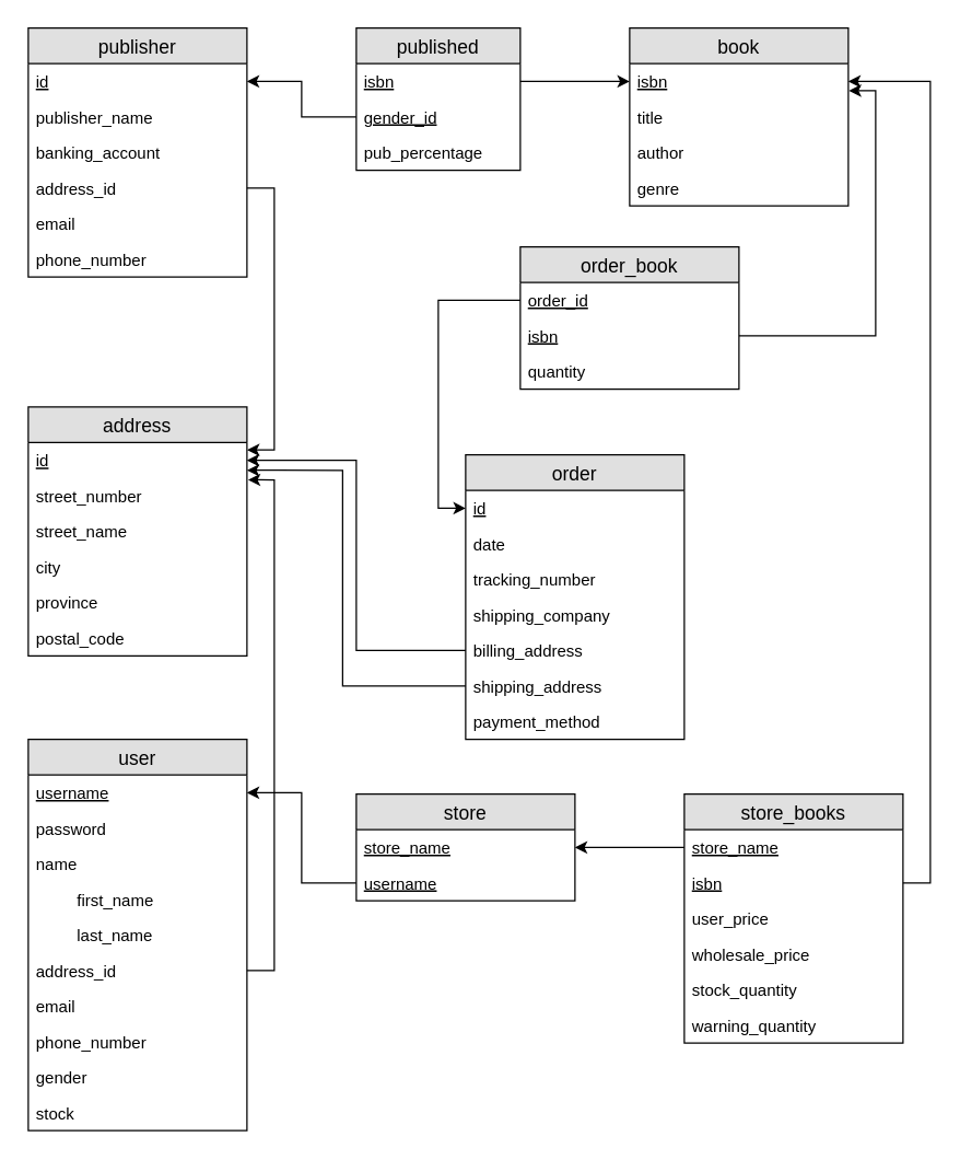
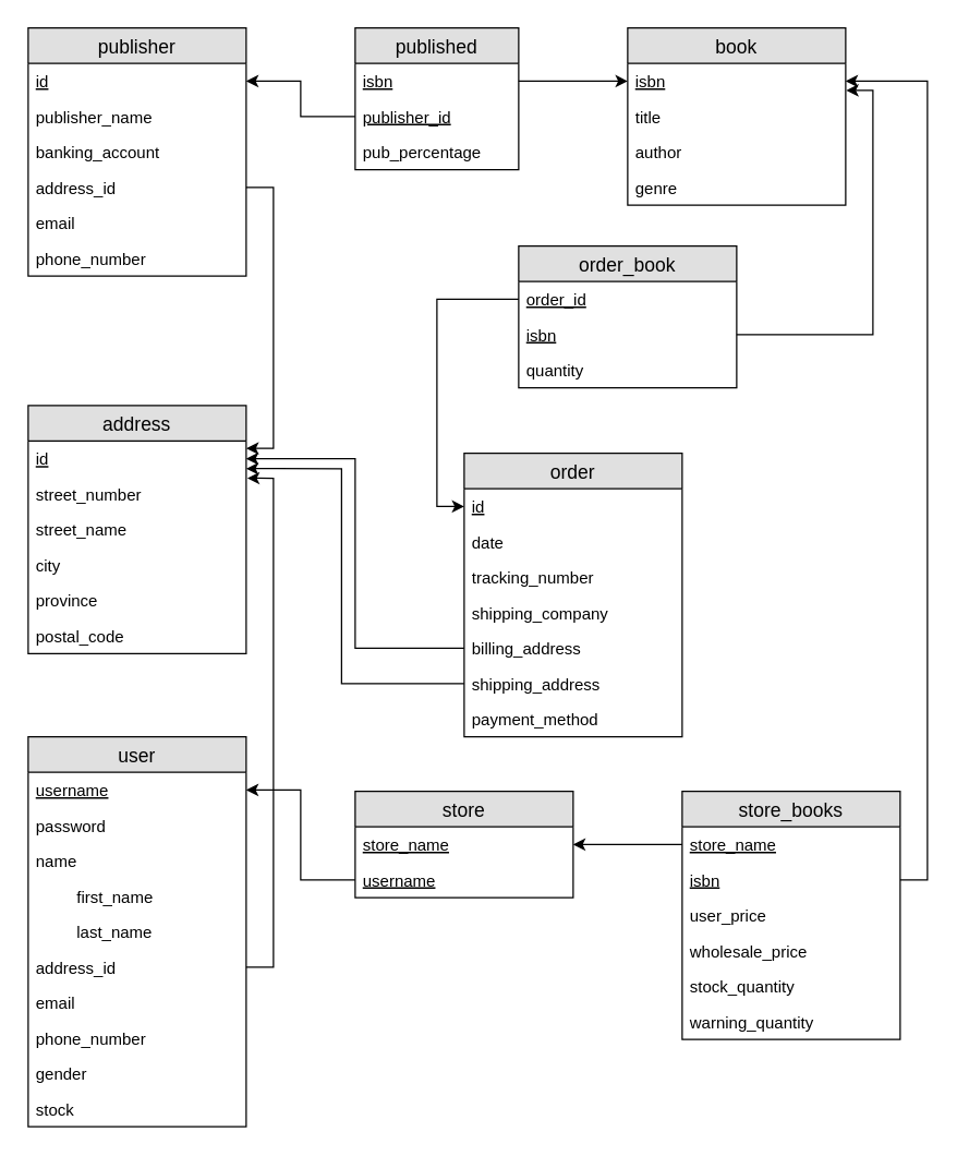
  <mxCell id="0" />
  <mxCell id="1" parent="0" />
  <mxCell id="2" value="publisher" style="swimlane;fontStyle=0;childLayout=stackLayout;horizontal=1;startSize=26;fillColor=#e0e0e0;horizontalStack=0;resizeParent=1;resizeParentMax=0;resizeLast=0;collapsible=1;marginBottom=0;swimlaneFillColor=#ffffff;align=center;fontSize=14;" parent="1" vertex="1"><mxGeometry x="20" y="20" width="160" height="182" as="geometry" /></mxCell>
  <mxCell id="3" value="id" style="text;strokeColor=none;fillColor=none;spacingLeft=4;spacingRight=4;overflow=hidden;rotatable=0;points=[[0,0.5],[1,0.5]];portConstraint=eastwest;fontSize=12;fontStyle=4" parent="2" vertex="1"><mxGeometry y="26" width="160" height="26" as="geometry" /></mxCell>
  <mxCell id="4" value="publisher_name" style="text;strokeColor=none;fillColor=none;spacingLeft=4;spacingRight=4;overflow=hidden;rotatable=0;points=[[0,0.5],[1,0.5]];portConstraint=eastwest;fontSize=12;" parent="2" vertex="1"><mxGeometry y="52" width="160" height="26" as="geometry" /></mxCell>
  <mxCell id="5" value="banking_account" style="text;strokeColor=none;fillColor=none;spacingLeft=4;spacingRight=4;overflow=hidden;rotatable=0;points=[[0,0.5],[1,0.5]];portConstraint=eastwest;fontSize=12;" parent="2" vertex="1"><mxGeometry y="78" width="160" height="26" as="geometry" /></mxCell>
  <mxCell id="6" value="address_id" style="text;strokeColor=none;fillColor=none;spacingLeft=4;spacingRight=4;overflow=hidden;rotatable=0;points=[[0,0.5],[1,0.5]];portConstraint=eastwest;fontSize=12;" vertex="1" parent="2"><mxGeometry y="104" width="160" height="26" as="geometry" /></mxCell>
  <mxCell id="7" value="email" style="text;strokeColor=none;fillColor=none;spacingLeft=4;spacingRight=4;overflow=hidden;rotatable=0;points=[[0,0.5],[1,0.5]];portConstraint=eastwest;fontSize=12;" parent="2" vertex="1"><mxGeometry y="130" width="160" height="26" as="geometry" /></mxCell>
  <mxCell id="8" value="phone_number" style="text;strokeColor=none;fillColor=none;spacingLeft=4;spacingRight=4;overflow=hidden;rotatable=0;points=[[0,0.5],[1,0.5]];portConstraint=eastwest;fontSize=12;" parent="2" vertex="1"><mxGeometry y="156" width="160" height="26" as="geometry" /></mxCell>
  <mxCell id="9" value="book" style="swimlane;fontStyle=0;childLayout=stackLayout;horizontal=1;startSize=26;fillColor=#e0e0e0;horizontalStack=0;resizeParent=1;resizeParentMax=0;resizeLast=0;collapsible=1;marginBottom=0;swimlaneFillColor=#ffffff;align=center;fontSize=14;" parent="1" vertex="1"><mxGeometry x="460" y="20" width="160" height="130" as="geometry" /></mxCell>
  <mxCell id="10" value="isbn" style="text;strokeColor=none;fillColor=none;spacingLeft=4;spacingRight=4;overflow=hidden;rotatable=0;points=[[0,0.5],[1,0.5]];portConstraint=eastwest;fontSize=12;fontStyle=4" parent="9" vertex="1"><mxGeometry y="26" width="160" height="26" as="geometry" /></mxCell>
  <mxCell id="11" value="title" style="text;strokeColor=none;fillColor=none;spacingLeft=4;spacingRight=4;overflow=hidden;rotatable=0;points=[[0,0.5],[1,0.5]];portConstraint=eastwest;fontSize=12;" parent="9" vertex="1"><mxGeometry y="52" width="160" height="26" as="geometry" /></mxCell>
  <mxCell id="12" value="author" style="text;strokeColor=none;fillColor=none;spacingLeft=4;spacingRight=4;overflow=hidden;rotatable=0;points=[[0,0.5],[1,0.5]];portConstraint=eastwest;fontSize=12;" parent="9" vertex="1"><mxGeometry y="78" width="160" height="26" as="geometry" /></mxCell>
  <mxCell id="13" value="genre" style="text;strokeColor=none;fillColor=none;spacingLeft=4;spacingRight=4;overflow=hidden;rotatable=0;points=[[0,0.5],[1,0.5]];portConstraint=eastwest;fontSize=12;" parent="9" vertex="1"><mxGeometry y="104" width="160" height="26" as="geometry" /></mxCell>
  <mxCell id="14" value="order" style="swimlane;fontStyle=0;childLayout=stackLayout;horizontal=1;startSize=26;fillColor=#e0e0e0;horizontalStack=0;resizeParent=1;resizeParentMax=0;resizeLast=0;collapsible=1;marginBottom=0;swimlaneFillColor=#ffffff;align=center;fontSize=14;" parent="1" vertex="1"><mxGeometry x="340" y="332" width="160" height="208" as="geometry" /></mxCell>
  <mxCell id="15" value="id" style="text;strokeColor=none;fillColor=none;spacingLeft=4;spacingRight=4;overflow=hidden;rotatable=0;points=[[0,0.5],[1,0.5]];portConstraint=eastwest;fontSize=12;fontStyle=4" parent="14" vertex="1"><mxGeometry y="26" width="160" height="26" as="geometry" /></mxCell>
  <mxCell id="16" value="date" style="text;strokeColor=none;fillColor=none;spacingLeft=4;spacingRight=4;overflow=hidden;rotatable=0;points=[[0,0.5],[1,0.5]];portConstraint=eastwest;fontSize=12;" parent="14" vertex="1"><mxGeometry y="52" width="160" height="26" as="geometry" /></mxCell>
  <mxCell id="17" value="tracking_number" style="text;strokeColor=none;fillColor=none;spacingLeft=4;spacingRight=4;overflow=hidden;rotatable=0;points=[[0,0.5],[1,0.5]];portConstraint=eastwest;fontSize=12;" parent="14" vertex="1"><mxGeometry y="78" width="160" height="26" as="geometry" /></mxCell>
  <mxCell id="18" value="shipping_company" style="text;strokeColor=none;fillColor=none;spacingLeft=4;spacingRight=4;overflow=hidden;rotatable=0;points=[[0,0.5],[1,0.5]];portConstraint=eastwest;fontSize=12;" parent="14" vertex="1"><mxGeometry y="104" width="160" height="26" as="geometry" /></mxCell>
  <mxCell id="19" value="billing_address" style="text;strokeColor=none;fillColor=none;spacingLeft=4;spacingRight=4;overflow=hidden;rotatable=0;points=[[0,0.5],[1,0.5]];portConstraint=eastwest;fontSize=12;" vertex="1" parent="14"><mxGeometry y="130" width="160" height="26" as="geometry" /></mxCell>
  <mxCell id="20" value="shipping_address" style="text;strokeColor=none;fillColor=none;spacingLeft=4;spacingRight=4;overflow=hidden;rotatable=0;points=[[0,0.5],[1,0.5]];portConstraint=eastwest;fontSize=12;" vertex="1" parent="14"><mxGeometry y="156" width="160" height="26" as="geometry" /></mxCell>
  <mxCell id="21" value="payment_method" style="text;strokeColor=none;fillColor=none;spacingLeft=4;spacingRight=4;overflow=hidden;rotatable=0;points=[[0,0.5],[1,0.5]];portConstraint=eastwest;fontSize=12;" parent="14" vertex="1"><mxGeometry y="182" width="160" height="26" as="geometry" /></mxCell>
  <mxCell id="22" value="user" style="swimlane;fontStyle=0;childLayout=stackLayout;horizontal=1;startSize=26;fillColor=#e0e0e0;horizontalStack=0;resizeParent=1;resizeParentMax=0;resizeLast=0;collapsible=1;marginBottom=0;swimlaneFillColor=#ffffff;align=center;fontSize=14;" parent="1" vertex="1"><mxGeometry x="20" y="540" width="160" height="286" as="geometry" /></mxCell>
  <mxCell id="23" value="username" style="text;strokeColor=none;fillColor=none;spacingLeft=4;spacingRight=4;overflow=hidden;rotatable=0;points=[[0,0.5],[1,0.5]];portConstraint=eastwest;fontSize=12;fontStyle=4" parent="22" vertex="1"><mxGeometry y="26" width="160" height="26" as="geometry" /></mxCell>
  <mxCell id="24" value="password" style="text;strokeColor=none;fillColor=none;spacingLeft=4;spacingRight=4;overflow=hidden;rotatable=0;points=[[0,0.5],[1,0.5]];portConstraint=eastwest;fontSize=12;" parent="22" vertex="1"><mxGeometry y="52" width="160" height="26" as="geometry" /></mxCell>
  <mxCell id="25" value="name" style="text;strokeColor=none;fillColor=none;spacingLeft=4;spacingRight=4;overflow=hidden;rotatable=0;points=[[0,0.5],[1,0.5]];portConstraint=eastwest;fontSize=12;fontStyle=0" parent="22" vertex="1"><mxGeometry y="78" width="160" height="26" as="geometry" /></mxCell>
  <mxCell id="26" value="first_name" style="shape=partialRectangle;top=0;left=0;right=0;bottom=0;align=left;verticalAlign=top;fillColor=none;spacingLeft=34;spacingRight=4;overflow=hidden;rotatable=0;points=[[0,0.5],[1,0.5]];portConstraint=eastwest;dropTarget=0;fontSize=12;" parent="22" vertex="1"><mxGeometry y="104" width="160" height="26" as="geometry" /></mxCell>
  <mxCell id="27" value="" style="shape=partialRectangle;top=0;left=0;bottom=0;right=0;fillColor=none;align=left;verticalAlign=top;spacingLeft=4;spacingRight=4;overflow=hidden;rotatable=0;points=[];portConstraint=eastwest;part=1;fontSize=12;" parent="26" vertex="1" connectable="0"><mxGeometry width="30" height="26" as="geometry" /></mxCell>
  <mxCell id="28" value="last_name" style="shape=partialRectangle;top=0;left=0;right=0;bottom=0;align=left;verticalAlign=top;fillColor=none;spacingLeft=34;spacingRight=4;overflow=hidden;rotatable=0;points=[[0,0.5],[1,0.5]];portConstraint=eastwest;dropTarget=0;fontSize=12;" parent="22" vertex="1"><mxGeometry y="130" width="160" height="26" as="geometry" /></mxCell>
  <mxCell id="29" value="" style="shape=partialRectangle;top=0;left=0;bottom=0;right=0;fillColor=none;align=left;verticalAlign=top;spacingLeft=4;spacingRight=4;overflow=hidden;rotatable=0;points=[];portConstraint=eastwest;part=1;fontSize=12;" parent="28" vertex="1" connectable="0"><mxGeometry width="30" height="26" as="geometry" /></mxCell>
  <mxCell id="30" value="address_id" style="text;strokeColor=none;fillColor=none;spacingLeft=4;spacingRight=4;overflow=hidden;rotatable=0;points=[[0,0.5],[1,0.5]];portConstraint=eastwest;fontSize=12;" parent="22" vertex="1"><mxGeometry y="156" width="160" height="26" as="geometry" /></mxCell>
  <mxCell id="31" value="email" style="text;strokeColor=none;fillColor=none;spacingLeft=4;spacingRight=4;overflow=hidden;rotatable=0;points=[[0,0.5],[1,0.5]];portConstraint=eastwest;fontSize=12;" vertex="1" parent="22"><mxGeometry y="182" width="160" height="26" as="geometry" /></mxCell>
  <mxCell id="32" value="phone_number" style="text;strokeColor=none;fillColor=none;spacingLeft=4;spacingRight=4;overflow=hidden;rotatable=0;points=[[0,0.5],[1,0.5]];portConstraint=eastwest;fontSize=12;" parent="22" vertex="1"><mxGeometry y="208" width="160" height="26" as="geometry" /></mxCell>
  <mxCell id="33" value="gender" style="text;strokeColor=none;fillColor=none;spacingLeft=4;spacingRight=4;overflow=hidden;rotatable=0;points=[[0,0.5],[1,0.5]];portConstraint=eastwest;fontSize=12;" parent="22" vertex="1"><mxGeometry y="234" width="160" height="26" as="geometry" /></mxCell>
  <mxCell id="34" value="stock" style="text;strokeColor=none;fillColor=none;spacingLeft=4;spacingRight=4;overflow=hidden;rotatable=0;points=[[0,0.5],[1,0.5]];portConstraint=eastwest;fontSize=12;" parent="22" vertex="1"><mxGeometry y="260" width="160" height="26" as="geometry" /></mxCell>
  <mxCell id="35" value="store" style="swimlane;fontStyle=0;childLayout=stackLayout;horizontal=1;startSize=26;fillColor=#e0e0e0;horizontalStack=0;resizeParent=1;resizeParentMax=0;resizeLast=0;collapsible=1;marginBottom=0;swimlaneFillColor=#ffffff;align=center;fontSize=14;" parent="1" vertex="1"><mxGeometry x="260" y="580" width="160" height="78" as="geometry" /></mxCell>
  <mxCell id="36" value="store_name" style="text;strokeColor=none;fillColor=none;spacingLeft=4;spacingRight=4;overflow=hidden;rotatable=0;points=[[0,0.5],[1,0.5]];portConstraint=eastwest;fontSize=12;fontStyle=4" parent="35" vertex="1"><mxGeometry y="26" width="160" height="26" as="geometry" /></mxCell>
  <mxCell id="37" value="username" style="text;strokeColor=none;fillColor=none;spacingLeft=4;spacingRight=4;overflow=hidden;rotatable=0;points=[[0,0.5],[1,0.5]];portConstraint=eastwest;fontSize=12;fontStyle=4" vertex="1" parent="35"><mxGeometry y="52" width="160" height="26" as="geometry" /></mxCell>
  <mxCell id="38" value="address" style="swimlane;fontStyle=0;childLayout=stackLayout;horizontal=1;startSize=26;fillColor=#e0e0e0;horizontalStack=0;resizeParent=1;resizeParentMax=0;resizeLast=0;collapsible=1;marginBottom=0;swimlaneFillColor=#ffffff;align=center;fontSize=14;" parent="1" vertex="1"><mxGeometry x="20" y="297" width="160" height="182" as="geometry" /></mxCell>
  <mxCell id="39" value="id" style="text;strokeColor=none;fillColor=none;spacingLeft=4;spacingRight=4;overflow=hidden;rotatable=0;points=[[0,0.5],[1,0.5]];portConstraint=eastwest;fontSize=12;fontStyle=4" parent="38" vertex="1"><mxGeometry y="26" width="160" height="26" as="geometry" /></mxCell>
  <mxCell id="40" value="street_number" style="text;strokeColor=none;fillColor=none;spacingLeft=4;spacingRight=4;overflow=hidden;rotatable=0;points=[[0,0.5],[1,0.5]];portConstraint=eastwest;fontSize=12;fontStyle=0" parent="38" vertex="1"><mxGeometry y="52" width="160" height="26" as="geometry" /></mxCell>
  <mxCell id="41" value="street_name" style="text;strokeColor=none;fillColor=none;spacingLeft=4;spacingRight=4;overflow=hidden;rotatable=0;points=[[0,0.5],[1,0.5]];portConstraint=eastwest;fontSize=12;fontStyle=0" parent="38" vertex="1"><mxGeometry y="78" width="160" height="26" as="geometry" /></mxCell>
  <mxCell id="42" value="city" style="text;strokeColor=none;fillColor=none;spacingLeft=4;spacingRight=4;overflow=hidden;rotatable=0;points=[[0,0.5],[1,0.5]];portConstraint=eastwest;fontSize=12;fontStyle=0" parent="38" vertex="1"><mxGeometry y="104" width="160" height="26" as="geometry" /></mxCell>
  <mxCell id="43" value="province" style="text;strokeColor=none;fillColor=none;spacingLeft=4;spacingRight=4;overflow=hidden;rotatable=0;points=[[0,0.5],[1,0.5]];portConstraint=eastwest;fontSize=12;fontStyle=0" parent="38" vertex="1"><mxGeometry y="130" width="160" height="26" as="geometry" /></mxCell>
  <mxCell id="44" value="postal_code" style="text;strokeColor=none;fillColor=none;spacingLeft=4;spacingRight=4;overflow=hidden;rotatable=0;points=[[0,0.5],[1,0.5]];portConstraint=eastwest;fontSize=12;fontStyle=0" parent="38" vertex="1"><mxGeometry y="156" width="160" height="26" as="geometry" /></mxCell>
  <mxCell id="45" value="published" style="swimlane;fontStyle=0;childLayout=stackLayout;horizontal=1;startSize=26;fillColor=#e0e0e0;horizontalStack=0;resizeParent=1;resizeParentMax=0;resizeLast=0;collapsible=1;marginBottom=0;swimlaneFillColor=#ffffff;align=center;fontSize=14;" vertex="1" parent="1"><mxGeometry x="260" y="20" width="120" height="104" as="geometry" /></mxCell>
  <mxCell id="46" value="isbn" style="text;strokeColor=none;fillColor=none;spacingLeft=4;spacingRight=4;overflow=hidden;rotatable=0;points=[[0,0.5],[1,0.5]];portConstraint=eastwest;fontSize=12;fontStyle=4" vertex="1" parent="45"><mxGeometry y="26" width="120" height="26" as="geometry" /></mxCell>
- <mxCell id="47" value="gender_id" style="text;strokeColor=none;fillColor=none;spacingLeft=4;spacingRight=4;overflow=hidden;rotatable=0;points=[[0,0.5],[1,0.5]];portConstraint=eastwest;fontSize=12;fontStyle=4" vertex="1" parent="45"><mxGeometry y="52" width="120" height="26" as="geometry" /></mxCell>
+ <mxCell id="47" value="publisher_id" style="text;strokeColor=none;fillColor=none;spacingLeft=4;spacingRight=4;overflow=hidden;rotatable=0;points=[[0,0.5],[1,0.5]];portConstraint=eastwest;fontSize=12;fontStyle=4" vertex="1" parent="45"><mxGeometry y="52" width="120" height="26" as="geometry" /></mxCell>
  <mxCell id="48" value="pub_percentage" style="text;strokeColor=none;fillColor=none;spacingLeft=4;spacingRight=4;overflow=hidden;rotatable=0;points=[[0,0.5],[1,0.5]];portConstraint=eastwest;fontSize=12;" vertex="1" parent="45"><mxGeometry y="78" width="120" height="26" as="geometry" /></mxCell>
  <mxCell id="49" style="edgeStyle=orthogonalEdgeStyle;rounded=0;orthogonalLoop=1;jettySize=auto;html=1;entryX=0;entryY=0.5;entryDx=0;entryDy=0;" edge="1" parent="1" source="46" target="10"><mxGeometry relative="1" as="geometry" /></mxCell>
  <mxCell id="50" style="edgeStyle=orthogonalEdgeStyle;rounded=0;orthogonalLoop=1;jettySize=auto;html=1;" edge="1" parent="1" source="47" target="3"><mxGeometry relative="1" as="geometry" /></mxCell>
  <mxCell id="51" style="edgeStyle=orthogonalEdgeStyle;rounded=0;orthogonalLoop=1;jettySize=auto;html=1;" edge="1" parent="1" source="19" target="39"><mxGeometry relative="1" as="geometry" /></mxCell>
  <mxCell id="52" style="edgeStyle=orthogonalEdgeStyle;rounded=0;orthogonalLoop=1;jettySize=auto;html=1;entryX=1;entryY=0.78;entryDx=0;entryDy=0;entryPerimeter=0;exitX=0;exitY=0.5;exitDx=0;exitDy=0;" edge="1" parent="1" source="20" target="39"><mxGeometry relative="1" as="geometry"><mxPoint x="250" y="510" as="sourcePoint" /><mxPoint x="200" y="360" as="targetPoint" /><Array as="points"><mxPoint x="250" y="501" /><mxPoint x="250" y="343" /></Array></mxGeometry></mxCell>
  <mxCell id="53" style="edgeStyle=orthogonalEdgeStyle;rounded=0;orthogonalLoop=1;jettySize=auto;html=1;exitX=1;exitY=0.5;exitDx=0;exitDy=0;entryX=1.001;entryY=0.208;entryDx=0;entryDy=0;entryPerimeter=0;" edge="1" parent="1" source="6" target="39"><mxGeometry relative="1" as="geometry" /></mxCell>
  <mxCell id="54" style="edgeStyle=orthogonalEdgeStyle;rounded=0;orthogonalLoop=1;jettySize=auto;html=1;entryX=1.005;entryY=0.049;entryDx=0;entryDy=0;entryPerimeter=0;exitX=1;exitY=0.5;exitDx=0;exitDy=0;" edge="1" parent="1" source="30" target="40"><mxGeometry relative="1" as="geometry"><mxPoint x="220" y="470" as="targetPoint" /><Array as="points"><mxPoint x="200" y="709" /><mxPoint x="200" y="350" /></Array></mxGeometry></mxCell>
  <mxCell id="55" style="edgeStyle=orthogonalEdgeStyle;rounded=0;orthogonalLoop=1;jettySize=auto;html=1;entryX=1;entryY=0.5;entryDx=0;entryDy=0;" edge="1" parent="1" source="37" target="23"><mxGeometry relative="1" as="geometry" /></mxCell>
  <mxCell id="56" value="store_books" style="swimlane;fontStyle=0;childLayout=stackLayout;horizontal=1;startSize=26;fillColor=#e0e0e0;horizontalStack=0;resizeParent=1;resizeParentMax=0;resizeLast=0;collapsible=1;marginBottom=0;swimlaneFillColor=#ffffff;align=center;fontSize=14;" vertex="1" parent="1"><mxGeometry x="500" y="580" width="160" height="182" as="geometry" /></mxCell>
  <mxCell id="57" value="store_name" style="text;strokeColor=none;fillColor=none;spacingLeft=4;spacingRight=4;overflow=hidden;rotatable=0;points=[[0,0.5],[1,0.5]];portConstraint=eastwest;fontSize=12;fontStyle=4" vertex="1" parent="56"><mxGeometry y="26" width="160" height="26" as="geometry" /></mxCell>
  <mxCell id="58" value="isbn" style="text;strokeColor=none;fillColor=none;spacingLeft=4;spacingRight=4;overflow=hidden;rotatable=0;points=[[0,0.5],[1,0.5]];portConstraint=eastwest;fontSize=12;fontStyle=4" vertex="1" parent="56"><mxGeometry y="52" width="160" height="26" as="geometry" /></mxCell>
  <mxCell id="59" value="user_price" style="text;strokeColor=none;fillColor=none;spacingLeft=4;spacingRight=4;overflow=hidden;rotatable=0;points=[[0,0.5],[1,0.5]];portConstraint=eastwest;fontSize=12;fontStyle=0" vertex="1" parent="56"><mxGeometry y="78" width="160" height="26" as="geometry" /></mxCell>
  <mxCell id="60" value="wholesale_price" style="text;strokeColor=none;fillColor=none;spacingLeft=4;spacingRight=4;overflow=hidden;rotatable=0;points=[[0,0.5],[1,0.5]];portConstraint=eastwest;fontSize=12;fontStyle=0" vertex="1" parent="56"><mxGeometry y="104" width="160" height="26" as="geometry" /></mxCell>
  <mxCell id="61" value="stock_quantity" style="text;strokeColor=none;fillColor=none;spacingLeft=4;spacingRight=4;overflow=hidden;rotatable=0;points=[[0,0.5],[1,0.5]];portConstraint=eastwest;fontSize=12;fontStyle=0" vertex="1" parent="56"><mxGeometry y="130" width="160" height="26" as="geometry" /></mxCell>
  <mxCell id="62" value="warning_quantity" style="text;strokeColor=none;fillColor=none;spacingLeft=4;spacingRight=4;overflow=hidden;rotatable=0;points=[[0,0.5],[1,0.5]];portConstraint=eastwest;fontSize=12;fontStyle=0" vertex="1" parent="56"><mxGeometry y="156" width="160" height="26" as="geometry" /></mxCell>
  <mxCell id="63" style="edgeStyle=orthogonalEdgeStyle;rounded=0;orthogonalLoop=1;jettySize=auto;html=1;exitX=0;exitY=0.5;exitDx=0;exitDy=0;" edge="1" parent="1" source="57" target="36"><mxGeometry relative="1" as="geometry" /></mxCell>
  <mxCell id="64" style="edgeStyle=orthogonalEdgeStyle;rounded=0;orthogonalLoop=1;jettySize=auto;html=1;" edge="1" parent="1" source="58" target="10"><mxGeometry relative="1" as="geometry"><Array as="points"><mxPoint x="680" y="645" /><mxPoint x="680" y="59" /></Array></mxGeometry></mxCell>
  <mxCell id="65" value="order_book" style="swimlane;fontStyle=0;childLayout=stackLayout;horizontal=1;startSize=26;fillColor=#e0e0e0;horizontalStack=0;resizeParent=1;resizeParentMax=0;resizeLast=0;collapsible=1;marginBottom=0;swimlaneFillColor=#ffffff;align=center;fontSize=14;" vertex="1" parent="1"><mxGeometry x="380" y="180" width="160" height="104" as="geometry" /></mxCell>
  <mxCell id="66" value="order_id" style="text;strokeColor=none;fillColor=none;spacingLeft=4;spacingRight=4;overflow=hidden;rotatable=0;points=[[0,0.5],[1,0.5]];portConstraint=eastwest;fontSize=12;fontStyle=4" vertex="1" parent="65"><mxGeometry y="26" width="160" height="26" as="geometry" /></mxCell>
  <mxCell id="67" value="isbn" style="text;strokeColor=none;fillColor=none;spacingLeft=4;spacingRight=4;overflow=hidden;rotatable=0;points=[[0,0.5],[1,0.5]];portConstraint=eastwest;fontSize=12;fontStyle=4" vertex="1" parent="65"><mxGeometry y="52" width="160" height="26" as="geometry" /></mxCell>
  <mxCell id="68" value="quantity" style="text;strokeColor=none;fillColor=none;spacingLeft=4;spacingRight=4;overflow=hidden;rotatable=0;points=[[0,0.5],[1,0.5]];portConstraint=eastwest;fontSize=12;fontStyle=0" vertex="1" parent="65"><mxGeometry y="78" width="160" height="26" as="geometry" /></mxCell>
  <mxCell id="69" style="edgeStyle=orthogonalEdgeStyle;rounded=0;orthogonalLoop=1;jettySize=auto;html=1;exitX=0;exitY=0.5;exitDx=0;exitDy=0;entryX=0;entryY=0.5;entryDx=0;entryDy=0;" edge="1" parent="1" source="66" target="15"><mxGeometry relative="1" as="geometry" /></mxCell>
  <mxCell id="70" style="edgeStyle=orthogonalEdgeStyle;rounded=0;orthogonalLoop=1;jettySize=auto;html=1;exitX=1;exitY=0.5;exitDx=0;exitDy=0;entryX=1.003;entryY=0.762;entryDx=0;entryDy=0;entryPerimeter=0;" edge="1" parent="1" source="67" target="10"><mxGeometry relative="1" as="geometry"><mxPoint x="630" y="70" as="targetPoint" /></mxGeometry></mxCell>
